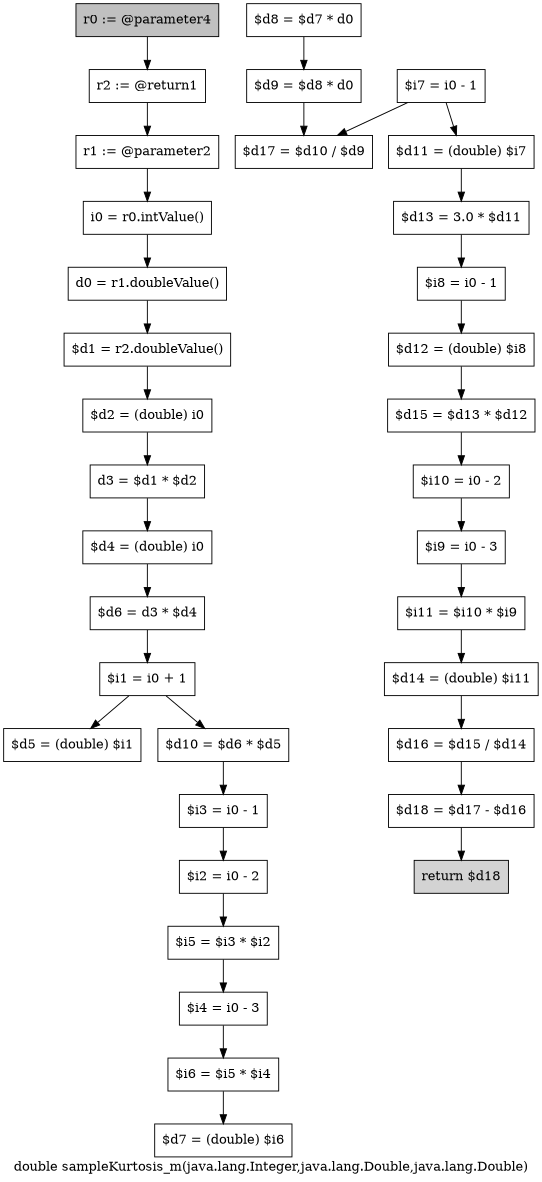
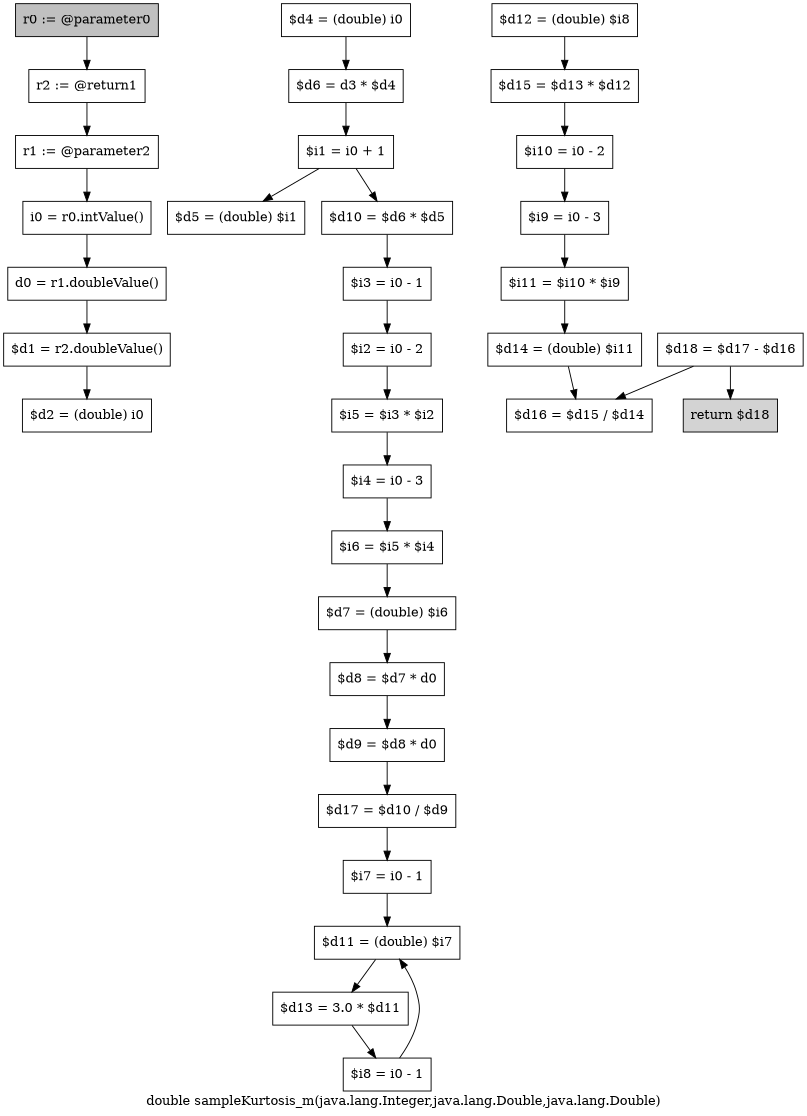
  digraph {
    label="double sampleKurtosis_m(java.lang.Integer,java.lang.Double,java.lang.Double)"
    node [shape=box]
-   n1 [fillcolor=gray label="r0 := @parameter4" style=filled]
+   n1 [fillcolor=gray label="r0 := @parameter0" style=filled]
    n2 [label="r2 := @return1"]
    n3 [label="r1 := @parameter2"]
    n4 [label="i0 = r0.intValue()"]
    n5 [label="d0 = r1.doubleValue()"]
    n6 [label="$d1 = r2.doubleValue()"]
    n7 [label="$d2 = (double) i0"]
-   n8 [label="d3 = $d1 * $d2"]
    n9 [label="$d4 = (double) i0"]
    n10 [label="$d6 = d3 * $d4"]
    n11 [label="$i1 = i0 + 1"]
    n12 [label="$d5 = (double) $i1"]
    n13 [label="$d10 = $d6 * $d5"]
    n14 [label="$i3 = i0 - 1"]
    n15 [label="$i2 = i0 - 2"]
    n16 [label="$i5 = $i3 * $i2"]
    n17 [label="$i4 = i0 - 3"]
    n18 [label="$i6 = $i5 * $i4"]
    n19 [label="$d7 = (double) $i6"]
    n20 [label="$d8 = $d7 * d0"]
    n21 [label="$d9 = $d8 * d0"]
    n22 [label="$d17 = $d10 / $d9"]
    n23 [label="$i7 = i0 - 1"]
    n24 [label="$d11 = (double) $i7"]
    n25 [label="$d13 = 3.0 * $d11"]
    n26 [label="$i8 = i0 - 1"]
    n27 [label="$d12 = (double) $i8"]
    n28 [label="$d15 = $d13 * $d12"]
    n29 [label="$i10 = i0 - 2"]
    n30 [label="$i9 = i0 - 3"]
    n31 [label="$i11 = $i10 * $i9"]
    n32 [label="$d14 = (double) $i11"]
    n33 [label="$d16 = $d15 / $d14"]
    n34 [label="$d18 = $d17 - $d16"]
    n35 [fillcolor=lightgray label="return $d18" style=filled]
    n1 -> n2
    n2 -> n3
    n3 -> n4
    n4 -> n5
    n5 -> n6
    n6 -> n7
-   n7 -> n8
-   n8 -> n9
    n9 -> n10
    n10 -> n11
    n11 -> n12
    n11 -> n13
    n13 -> n14
    n14 -> n15
    n15 -> n16
    n16 -> n17
    n17 -> n18
    n18 -> n19
+   n19 -> n20
    n20 -> n21
    n21 -> n22
-   n23 -> n22
+   n22 -> n23
    n23 -> n24
    n24 -> n25
    n25 -> n26
-   n26 -> n27
+   n26 -> n24
    n27 -> n28
    n28 -> n29
    n29 -> n30
    n30 -> n31
    n31 -> n32
    n32 -> n33
-   n33 -> n34
+   n34 -> n33
    n34 -> n35
  }
